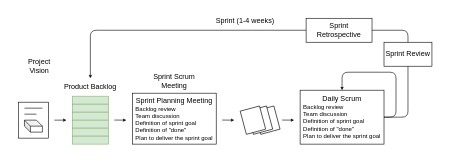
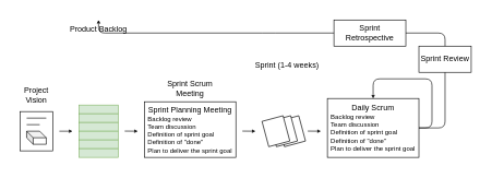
  <mxCell id="0" />
  <mxCell id="1" parent="0" />
  <mxCell id="2" value="" style="rounded=0;whiteSpace=wrap;html=1;strokeColor=none;" parent="1" vertex="1"><mxGeometry x="20" y="20" width="710" height="230" as="geometry" /></mxCell>
- <mxCell id="3" value="Product&amp;nbsp;Backlog" style="text;html=1;strokeColor=none;fillColor=none;align=center;verticalAlign=middle;whiteSpace=wrap;rounded=0;" parent="1" vertex="1"><mxGeometry x="105" y="130" width="90" height="30" as="geometry" /></mxCell>
+ <mxCell id="3" value="Product&amp;nbsp;Backlog" style="text;html=1;strokeColor=none;fillColor=none;align=center;verticalAlign=middle;whiteSpace=wrap;rounded=0;" parent="1" vertex="1"><mxGeometry x="105" y="30" width="90" height="30" as="geometry" /></mxCell>
  <mxCell id="4" value="" style="group" parent="1" vertex="1" connectable="0"><mxGeometry x="30" y="170" width="650" height="80" as="geometry" /></mxCell>
  <mxCell id="5" value="" style="rounded=0;whiteSpace=wrap;html=1;" parent="4" vertex="1"><mxGeometry width="50" height="60" as="geometry" /></mxCell>
  <mxCell id="6" value="" style="endArrow=none;html=1;rounded=0;" parent="4" edge="1"><mxGeometry width="50" height="50" relative="1" as="geometry"><mxPoint x="10.0" y="10" as="sourcePoint" /><mxPoint x="40.0" y="10" as="targetPoint" /></mxGeometry></mxCell>
  <mxCell id="7" value="" style="endArrow=none;html=1;rounded=0;" parent="4" edge="1"><mxGeometry width="50" height="50" relative="1" as="geometry"><mxPoint x="10.0" y="20" as="sourcePoint" /><mxPoint x="30.0" y="20" as="targetPoint" /></mxGeometry></mxCell>
  <mxCell id="8" value="" style="shape=cube;whiteSpace=wrap;html=1;boundedLbl=1;backgroundOutline=1;darkOpacity=0.05;darkOpacity2=0.1;fillColor=none;size=10;" parent="4" vertex="1"><mxGeometry x="10" y="30" width="30" height="20" as="geometry" /></mxCell>
- <mxCell id="9" value="Project&lt;br&gt;Vision" style="text;html=1;strokeColor=none;fillColor=none;align=center;verticalAlign=middle;whiteSpace=wrap;rounded=0;" parent="1" vertex="1"><mxGeometry x="40" y="95" width="50" height="30" as="geometry" /></mxCell>
+ <mxCell id="9" value="Project&lt;br&gt;Vision" style="text;html=1;strokeColor=none;fillColor=none;align=center;verticalAlign=middle;whiteSpace=wrap;rounded=0;" parent="1" vertex="1"><mxGeometry x="30" y="130" width="50" height="30" as="geometry" /></mxCell>
  <mxCell id="10" value="&lt;div style=&quot;&quot;&gt;&lt;div style=&quot;&quot;&gt;&lt;span style=&quot;background-color: initial;&quot;&gt;&lt;font style=&quot;font-size: 12px;&quot;&gt;Sprint Planning Meeting&lt;/font&gt;&lt;/span&gt;&lt;/div&gt;&lt;div style=&quot;font-size: 10px; text-align: left;&quot;&gt;&lt;span style=&quot;background-color: initial; font-size: 10px;&quot;&gt;Backlog review&lt;/span&gt;&lt;/div&gt;&lt;span style=&quot;font-size: 10px; background-color: initial;&quot;&gt;&lt;div style=&quot;text-align: left; font-size: 10px;&quot;&gt;&lt;span style=&quot;background-color: initial; font-size: 10px;&quot;&gt;Team discussion&lt;/span&gt;&lt;/div&gt;&lt;/span&gt;&lt;span style=&quot;font-size: 10px; background-color: initial;&quot;&gt;&lt;div style=&quot;text-align: left; font-size: 10px;&quot;&gt;&lt;span style=&quot;background-color: initial; font-size: 10px;&quot;&gt;Definition of sprint goal&lt;/span&gt;&lt;/div&gt;&lt;/span&gt;&lt;span style=&quot;font-size: 10px; background-color: initial;&quot;&gt;&lt;div style=&quot;text-align: left; font-size: 10px;&quot;&gt;&lt;span style=&quot;background-color: initial; font-size: 10px;&quot;&gt;Definition of &quot;done&quot;&lt;/span&gt;&lt;/div&gt;&lt;/span&gt;&lt;span style=&quot;font-size: 10px; background-color: initial;&quot;&gt;&lt;div style=&quot;text-align: left; font-size: 10px;&quot;&gt;&lt;span style=&quot;background-color: initial; font-size: 10px;&quot;&gt;Plan to deliver the sprint goal&lt;/span&gt;&lt;/div&gt;&lt;/span&gt;&lt;/div&gt;" style="rounded=0;whiteSpace=wrap;html=1;fontSize=10;" parent="1" vertex="1"><mxGeometry x="220" y="155" width="140" height="85" as="geometry" /></mxCell>
  <mxCell id="11" value="Sprint Scrum&lt;br&gt;Meeting" style="text;html=1;strokeColor=none;fillColor=none;align=center;verticalAlign=middle;whiteSpace=wrap;rounded=0;" parent="1" vertex="1"><mxGeometry x="220" y="120" width="140" height="30" as="geometry" /></mxCell>
  <mxCell id="12" value="&lt;div style=&quot;&quot;&gt;&lt;div style=&quot;&quot;&gt;&lt;span style=&quot;background-color: initial;&quot;&gt;&lt;font style=&quot;font-size: 12px;&quot;&gt;Daily Scrum&lt;/font&gt;&lt;/span&gt;&lt;/div&gt;&lt;div style=&quot;font-size: 10px; text-align: left;&quot;&gt;&lt;span style=&quot;background-color: initial; font-size: 10px;&quot;&gt;Backlog review&lt;/span&gt;&lt;/div&gt;&lt;span style=&quot;font-size: 10px; background-color: initial;&quot;&gt;&lt;div style=&quot;text-align: left; font-size: 10px;&quot;&gt;&lt;span style=&quot;background-color: initial; font-size: 10px;&quot;&gt;Team discussion&lt;/span&gt;&lt;/div&gt;&lt;/span&gt;&lt;span style=&quot;font-size: 10px; background-color: initial;&quot;&gt;&lt;div style=&quot;text-align: left; font-size: 10px;&quot;&gt;&lt;span style=&quot;background-color: initial; font-size: 10px;&quot;&gt;Definition of sprint goal&lt;/span&gt;&lt;/div&gt;&lt;/span&gt;&lt;span style=&quot;font-size: 10px; background-color: initial;&quot;&gt;&lt;div style=&quot;text-align: left; font-size: 10px;&quot;&gt;&lt;span style=&quot;background-color: initial; font-size: 10px;&quot;&gt;Definition of &quot;done&quot;&lt;/span&gt;&lt;/div&gt;&lt;/span&gt;&lt;span style=&quot;font-size: 10px; background-color: initial;&quot;&gt;&lt;div style=&quot;text-align: left; font-size: 10px;&quot;&gt;&lt;span style=&quot;background-color: initial; font-size: 10px;&quot;&gt;Plan to deliver the sprint goal&lt;/span&gt;&lt;/div&gt;&lt;/span&gt;&lt;/div&gt;" style="rounded=0;whiteSpace=wrap;html=1;fontSize=10;" parent="1" vertex="1"><mxGeometry x="500" y="150" width="140" height="90" as="geometry" /></mxCell>
  <mxCell id="13" value="" style="group" parent="1" vertex="1" connectable="0"><mxGeometry x="120" y="160" width="60" height="80" as="geometry" /></mxCell>
  <mxCell id="14" value="" style="rounded=0;whiteSpace=wrap;html=1;fillColor=#d5e8d4;strokeColor=#82b366;" parent="13" vertex="1"><mxGeometry width="60" height="13.333" as="geometry" /></mxCell>
  <mxCell id="15" value="" style="rounded=0;whiteSpace=wrap;html=1;fillColor=#d5e8d4;strokeColor=#82b366;" parent="13" vertex="1"><mxGeometry y="13.333" width="60" height="13.333" as="geometry" /></mxCell>
  <mxCell id="16" value="" style="rounded=0;whiteSpace=wrap;html=1;fillColor=#d5e8d4;strokeColor=#82b366;" parent="13" vertex="1"><mxGeometry y="26.667" width="60" height="13.333" as="geometry" /></mxCell>
  <mxCell id="17" value="" style="rounded=0;whiteSpace=wrap;html=1;fillColor=#d5e8d4;strokeColor=#82b366;" parent="13" vertex="1"><mxGeometry y="40" width="60" height="13.333" as="geometry" /></mxCell>
  <mxCell id="18" value="" style="rounded=0;whiteSpace=wrap;html=1;fillColor=#d5e8d4;strokeColor=#82b366;" parent="13" vertex="1"><mxGeometry y="53.333" width="60" height="13.333" as="geometry" /></mxCell>
  <mxCell id="19" value="" style="rounded=0;whiteSpace=wrap;html=1;fillColor=#d5e8d4;strokeColor=#82b366;" parent="13" vertex="1"><mxGeometry y="66.667" width="60" height="13.333" as="geometry" /></mxCell>
  <mxCell id="20" value="" style="group" parent="1" vertex="1" connectable="0"><mxGeometry x="400.001" y="176.368" width="67.547" height="47.263" as="geometry" /></mxCell>
  <mxCell id="21" value="" style="rounded=0;whiteSpace=wrap;html=1;rotation=-15;" parent="20" vertex="1"><mxGeometry x="28.609" y="3.632" width="33.33" height="40" as="geometry" /></mxCell>
  <mxCell id="22" value="" style="rounded=0;whiteSpace=wrap;html=1;rotation=-15;" parent="20" vertex="1"><mxGeometry x="16.279" y="3.632" width="33.33" height="40" as="geometry" /></mxCell>
  <mxCell id="23" value="" style="rounded=0;whiteSpace=wrap;html=1;rotation=-15;" parent="20" vertex="1"><mxGeometry x="4.609" y="3.632" width="33.33" height="40" as="geometry" /></mxCell>
  <mxCell id="24" value="" style="endArrow=classic;html=1;fontSize=10;startSize=3;endSize=3;" parent="1" edge="1"><mxGeometry width="50" height="50" relative="1" as="geometry"><mxPoint x="90" y="200" as="sourcePoint" /><mxPoint x="110" y="200" as="targetPoint" /></mxGeometry></mxCell>
  <mxCell id="25" value="" style="endArrow=classic;html=1;fontSize=10;startSize=3;endSize=3;" parent="1" edge="1"><mxGeometry width="50" height="50" relative="1" as="geometry"><mxPoint x="190" y="199.83" as="sourcePoint" /><mxPoint x="210" y="200" as="targetPoint" /></mxGeometry></mxCell>
  <mxCell id="26" value="" style="endArrow=classic;html=1;fontSize=10;startSize=3;endSize=3;" parent="1" edge="1"><mxGeometry width="50" height="50" relative="1" as="geometry"><mxPoint x="370" y="199.83" as="sourcePoint" /><mxPoint x="390" y="200" as="targetPoint" /></mxGeometry></mxCell>
  <mxCell id="27" value="" style="endArrow=classic;html=1;fontSize=10;startSize=3;endSize=3;" parent="1" edge="1"><mxGeometry width="50" height="50" relative="1" as="geometry"><mxPoint x="470" y="199.83" as="sourcePoint" /><mxPoint x="490" y="200" as="targetPoint" /></mxGeometry></mxCell>
  <mxCell id="28" style="edgeStyle=none;html=1;exitX=1;exitY=0.5;exitDx=0;exitDy=0;fontSize=10;startSize=3;endSize=3;entryX=0.5;entryY=0;entryDx=0;entryDy=0;" parent="1" source="12" target="12" edge="1"><mxGeometry relative="1" as="geometry"><mxPoint x="570" y="130" as="targetPoint" /><Array as="points"><mxPoint x="660" y="195" /><mxPoint x="660" y="120" /><mxPoint x="570" y="120" /></Array></mxGeometry></mxCell>
  <mxCell id="29" style="edgeStyle=none;html=1;exitX=1;exitY=0.5;exitDx=0;exitDy=0;fontSize=10;startSize=3;endSize=3;entryX=0.5;entryY=0;entryDx=0;entryDy=0;" parent="1" target="3" edge="1" source="12"><mxGeometry relative="1" as="geometry"><mxPoint x="640" y="200" as="sourcePoint" /><mxPoint x="570" y="140" as="targetPoint" /><Array as="points"><mxPoint x="680" y="195" /><mxPoint x="680" y="50" /><mxPoint x="410" y="50" /><mxPoint x="150" y="50" /></Array></mxGeometry></mxCell>
- <mxCell id="30" value="Sprint (1-4 weeks)" style="text;html=1;align=center;verticalAlign=middle;resizable=0;points=[];autosize=1;strokeColor=none;fillColor=none;fontSize=12;" parent="1" vertex="1"><mxGeometry x="347.55" y="20" width="120" height="30" as="geometry" /></mxCell>
+ <mxCell id="30" value="Sprint (1-4 weeks)" style="text;html=1;align=center;verticalAlign=middle;resizable=0;points=[];autosize=1;strokeColor=none;fillColor=none;fontSize=12;" parent="1" vertex="1"><mxGeometry x="377.55" y="85" width="120" height="30" as="geometry" /></mxCell>
  <mxCell id="31" value="Sprint Review" style="text;html=1;align=center;verticalAlign=middle;whiteSpace=wrap;rounded=0;fillColor=default;strokeColor=default;" vertex="1" parent="1"><mxGeometry x="640" y="70" width="80" height="40" as="geometry" /></mxCell>
  <mxCell id="32" value="Sprint Retrospective" style="text;html=1;align=center;verticalAlign=middle;whiteSpace=wrap;rounded=0;fillColor=default;strokeColor=default;" vertex="1" parent="1"><mxGeometry x="510" y="30" width="110" height="40" as="geometry" /></mxCell>
